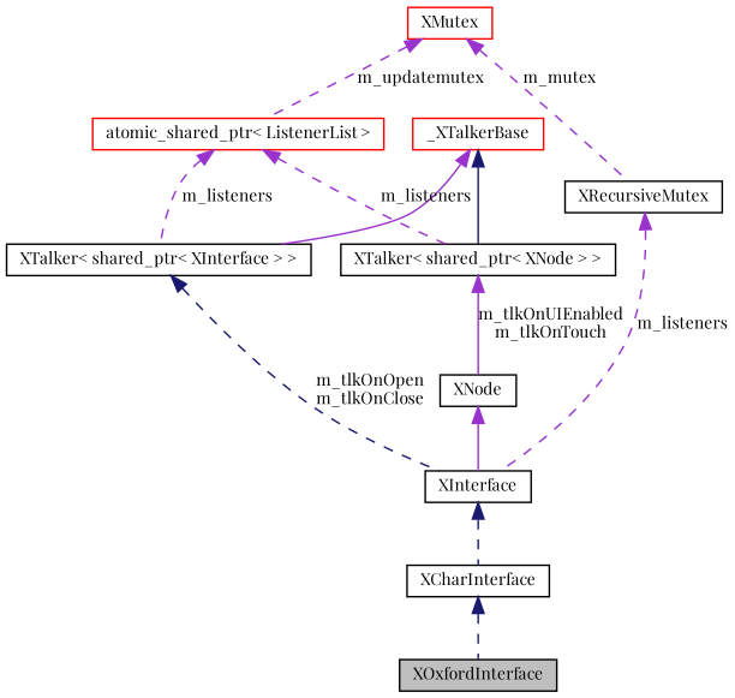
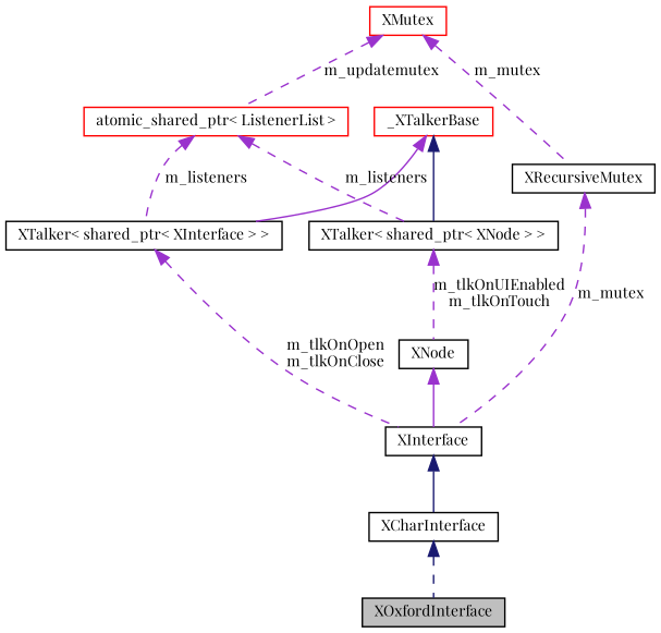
  digraph {
    fontname="Playfair Display"
    node [color=black fillcolor=white fontname="Playfair Display" fontsize=10 shape=record style=filled]
    edge [color=darkorchid3 dir=back fontname="Playfair Display" fontsize=10 labelfontname="FreeSans.ttf" labelfontsize=10 style=dashed]
    n1 [fillcolor=grey75 fontcolor=black height=0.2 label=XOxfordInterface width=0.4]
    n2 [height=0.2 label=XCharInterface width=0.4]
    n3 [height=0.2 label=XInterface width=0.4]
    n4 [height=0.2 label=XNode width=0.4]
    n5 [height=0.2 label="XTalker\< shared_ptr\< XNode \> \>" width=0.4]
    n6 [color=red height=0.2 label=_XTalkerBase width=0.4]
    n7 [height=0.2 label="XTalker\< shared_ptr\< XInterface \> \>" width=0.4]
    n8 [color=red height=0.2 label="atomic_shared_ptr\< ListenerList \>" width=0.4]
    n9 [color=red height=0.2 label=XMutex width=0.4]
    n10 [height=0.2 label=XRecursiveMutex width=0.4]
    n2 -> n1 [color=midnightblue]
-   n3 -> n2 [color=midnightblue]
+   n3 -> n2 [color=midnightblue style=solid]
    n4 -> n3 [style=solid]
-   n5 -> n4 [label="m_tlkOnUIEnabled\nm_tlkOnTouch" style=solid]
+   n5 -> n4 [label="m_tlkOnUIEnabled\nm_tlkOnTouch"]
    n6 -> n5 [color=midnightblue style=solid]
    n6 -> n7 [style=solid]
-   n7 -> n3 [color=midnightblue label="m_tlkOnOpen\nm_tlkOnClose"]
+   n7 -> n3 [label="m_tlkOnOpen\nm_tlkOnClose"]
    n8 -> n5 [label=m_listeners]
    n8 -> n7 [label=m_listeners]
    n9 -> n8 [label=m_updatemutex]
    n9 -> n10 [label=m_mutex]
-   n10 -> n3 [label=m_listeners]
+   n10 -> n3 [label=m_mutex]
  }
